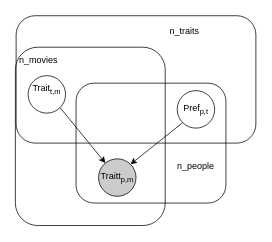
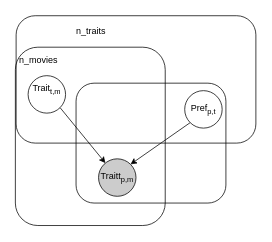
  <mxCell id="0" />
  <mxCell id="1" parent="0" />
  <mxCell id="2" value="" style="rounded=1;whiteSpace=wrap;html=1;fillColor=none;" vertex="1" parent="1"><mxGeometry x="21" y="20" width="320" height="170" as="geometry" /></mxCell>
  <mxCell id="3" value="" style="rounded=1;whiteSpace=wrap;html=1;fillColor=none;" vertex="1" parent="1"><mxGeometry x="20" y="62" width="200" height="238" as="geometry" /></mxCell>
  <mxCell id="4" value="" style="rounded=1;whiteSpace=wrap;html=1;fillColor=none;" vertex="1" parent="1"><mxGeometry x="101" y="110" width="200" height="160" as="geometry" /></mxCell>
- <mxCell id="5" value="n_traits" style="text;html=1;strokeColor=none;fillColor=none;align=center;verticalAlign=middle;whiteSpace=wrap;rounded=0;" vertex="1" parent="1"><mxGeometry x="226" y="31" width="40" height="20" as="geometry" /></mxCell>
+ <mxCell id="5" value="n_traits" style="text;html=1;strokeColor=none;fillColor=none;align=center;verticalAlign=middle;whiteSpace=wrap;rounded=0;" vertex="1" parent="1"><mxGeometry x="101" y="31" width="40" height="20" as="geometry" /></mxCell>
  <mxCell id="6" value="Traitt&lt;sub&gt;p,m&lt;/sub&gt;" style="ellipse;whiteSpace=wrap;html=1;aspect=fixed;fillColor=#CCCCCC;" vertex="1" parent="1"><mxGeometry x="131" y="211" width="50" height="50" as="geometry" /></mxCell>
  <mxCell id="7" style="rounded=0;orthogonalLoop=1;jettySize=auto;html=1;exitX=1;exitY=1;exitDx=0;exitDy=0;" edge="1" parent="1" source="8" target="6"><mxGeometry relative="1" as="geometry" /></mxCell>
  <mxCell id="8" value="&lt;div&gt;Trait&lt;sub&gt;t,m&lt;/sub&gt;&lt;/div&gt;&lt;div&gt;&lt;br&gt;&lt;/div&gt;" style="ellipse;whiteSpace=wrap;html=1;aspect=fixed;" vertex="1" parent="1"><mxGeometry x="37" y="100" width="50" height="50" as="geometry" /></mxCell>
  <mxCell id="9" style="rounded=0;orthogonalLoop=1;jettySize=auto;html=1;exitX=0;exitY=1;exitDx=0;exitDy=0;entryX=1;entryY=0;entryDx=0;entryDy=0;" edge="1" parent="1" source="10" target="6"><mxGeometry relative="1" as="geometry" /></mxCell>
- <mxCell id="10" value="Pref&lt;sub&gt;p,t&lt;/sub&gt;" style="ellipse;whiteSpace=wrap;html=1;aspect=fixed;" vertex="1" parent="1"><mxGeometry x="236" y="120" width="50" height="50" as="geometry" /></mxCell>
+ <mxCell id="10" value="Pref&lt;sub&gt;p,t&lt;/sub&gt;" style="ellipse;whiteSpace=wrap;html=1;aspect=fixed;" vertex="1" parent="1"><mxGeometry x="246" y="120" width="50" height="50" as="geometry" /></mxCell>
  <mxCell id="11" value="n_movies" style="text;html=1;strokeColor=none;fillColor=none;align=center;verticalAlign=middle;whiteSpace=wrap;rounded=0;" vertex="1" parent="1"><mxGeometry x="31" y="70" width="40" height="20" as="geometry" /></mxCell>
- <mxCell id="12" value="&lt;div&gt;n_people&lt;/div&gt;" style="text;html=1;strokeColor=none;fillColor=none;align=center;verticalAlign=middle;whiteSpace=wrap;rounded=0;" vertex="1" parent="1"><mxGeometry x="241" y="211" width="40" height="20" as="geometry" /></mxCell>
